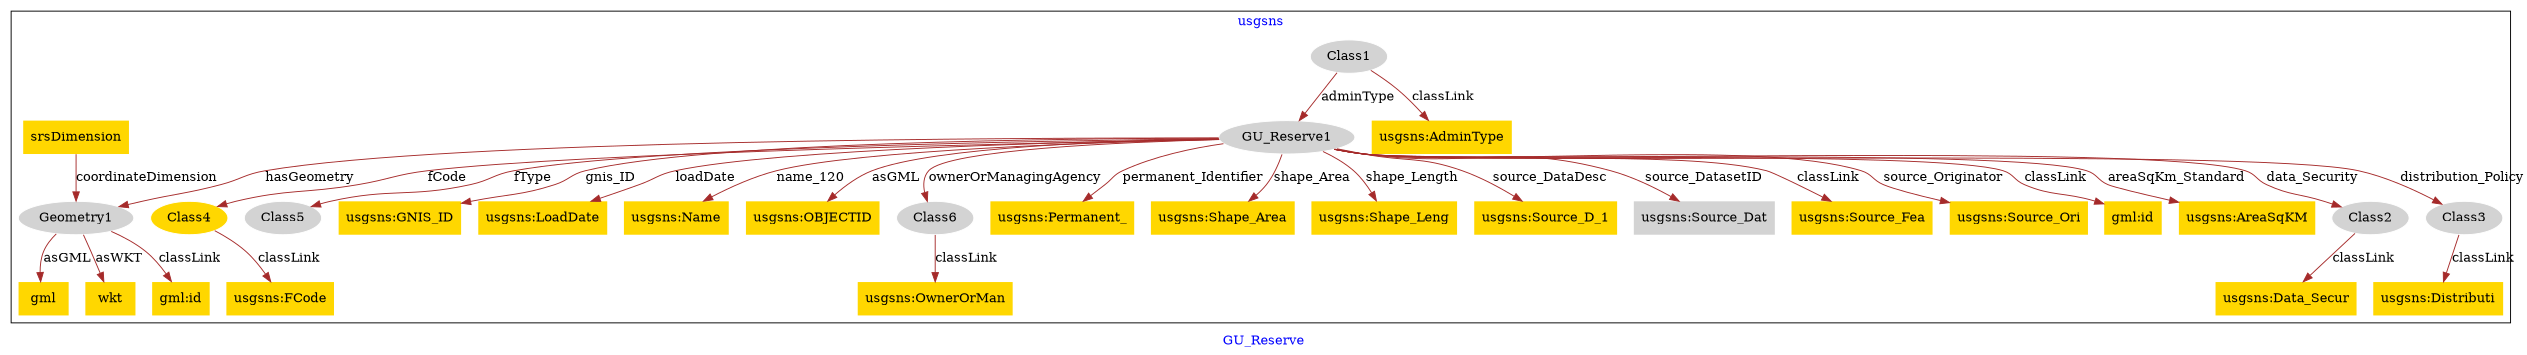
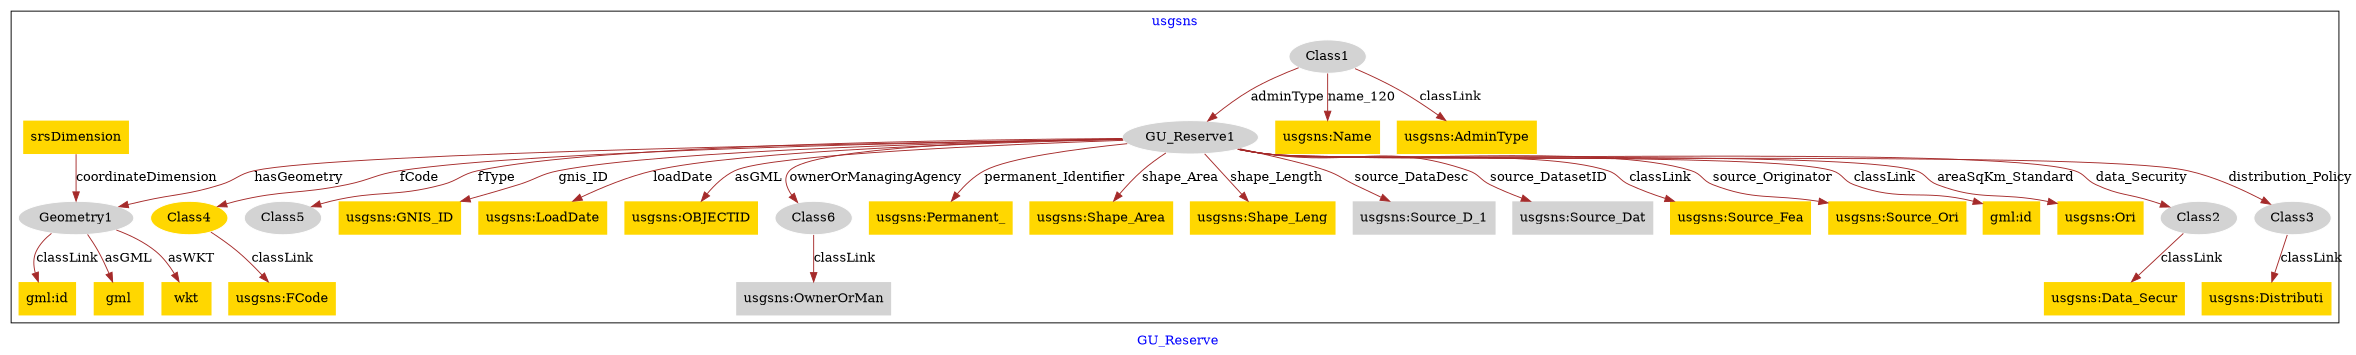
  digraph {
    fontcolor=blue
    label=GU_Reserve
    remincross=true
    node [fillcolor=gold style=filled shape=plaintext]
    edge [color=brown fontcolor=black]
    n1 [color=white fillcolor=lightgray label=GU_Reserve1 shape=""]
    n2 [color=white fillcolor=lightgray label=Class1 shape=""]
-   n3 [label="usgsns:AreaSqKM"]
+   n3 [label="usgsns:Ori"]
    n4 [color=white fillcolor=lightgray label=Class2 shape=""]
    n5 [color=white fillcolor=lightgray label=Class3 shape=""]
    n6 [color=white label=Class4 shape=""]
    n7 [color=white fillcolor=lightgray label=Class5 shape=""]
    n8 [label="usgsns:GNIS_ID"]
    n9 [label="usgsns:LoadDate"]
    n10 [label="usgsns:Name"]
    n11 [label="usgsns:OBJECTID"]
    n12 [color=white fillcolor=lightgray label=Class6 shape=""]
    n13 [label="usgsns:Permanent_"]
    n14 [label="usgsns:Shape_Area"]
    n15 [label="usgsns:Shape_Leng"]
-   n16 [label="usgsns:Source_D_1"]
+   n16 [fillcolor=lightgray label="usgsns:Source_D_1"]
    n17 [fillcolor=lightgray label="usgsns:Source_Dat"]
    n18 [label="usgsns:Source_Fea"]
    n19 [label="usgsns:Source_Ori"]
    n20 [label="gml:id"]
    n21 [color=white fillcolor=lightgray label=Geometry1 shape=""]
    n22 [label="gml:id"]
    n23 [label=gml]
    n24 [label=wkt]
    n25 [label=srsDimension]
    n26 [label="usgsns:AdminType"]
    n27 [label="usgsns:Data_Secur"]
    n28 [label="usgsns:Distributi"]
    n29 [label="usgsns:FCode"]
-   n30 [label="usgsns:OwnerOrMan"]
+   n30 [fillcolor=lightgray label="usgsns:OwnerOrMan"]
    subgraph cluster_1 {
      label=usgsns
      n1
      n2
      n3
      n4
      n5
      n6
      n7
      n8
      n9
      n10
      n11
      n12
      n13
      n14
      n15
      n16
      n17
      n18
      n19
      n20
      n21
      n22
      n23
      n24
      n25
      n26
      n27
      n28
      n29
      n30
    }
    n1 -> n3 [label=areaSqKm_Standard]
    n1 -> n4 [label=data_Security]
    n1 -> n5 [label=distribution_Policy]
    n1 -> n6 [label=fCode]
    n1 -> n7 [label=fType]
    n1 -> n8 [label=gnis_ID]
    n1 -> n9 [label=loadDate]
-   n1 -> n10 [label=name_120]
+   n2 -> n10 [label=name_120]
    n1 -> n11 [label=asGML]
    n1 -> n12 [label=ownerOrManagingAgency]
    n1 -> n13 [label=permanent_Identifier]
    n1 -> n14 [label=shape_Area]
    n1 -> n15 [label=shape_Length]
    n1 -> n16 [label=source_DataDesc]
    n1 -> n17 [label=source_DatasetID]
    n1 -> n18 [label=classLink]
    n1 -> n19 [label=source_Originator]
    n1 -> n20 [label=classLink]
    n1 -> n21 [label=hasGeometry]
    n2 -> n1 [label=adminType]
    n2 -> n26 [label=classLink]
    n4 -> n27 [label=classLink]
    n5 -> n28 [label=classLink]
    n6 -> n29 [label=classLink]
    n12 -> n30 [label=classLink]
    n21 -> n22 [label=classLink]
    n21 -> n23 [label=asGML]
    n21 -> n24 [label=asWKT]
    n25 -> n21 [label=coordinateDimension]
  }
